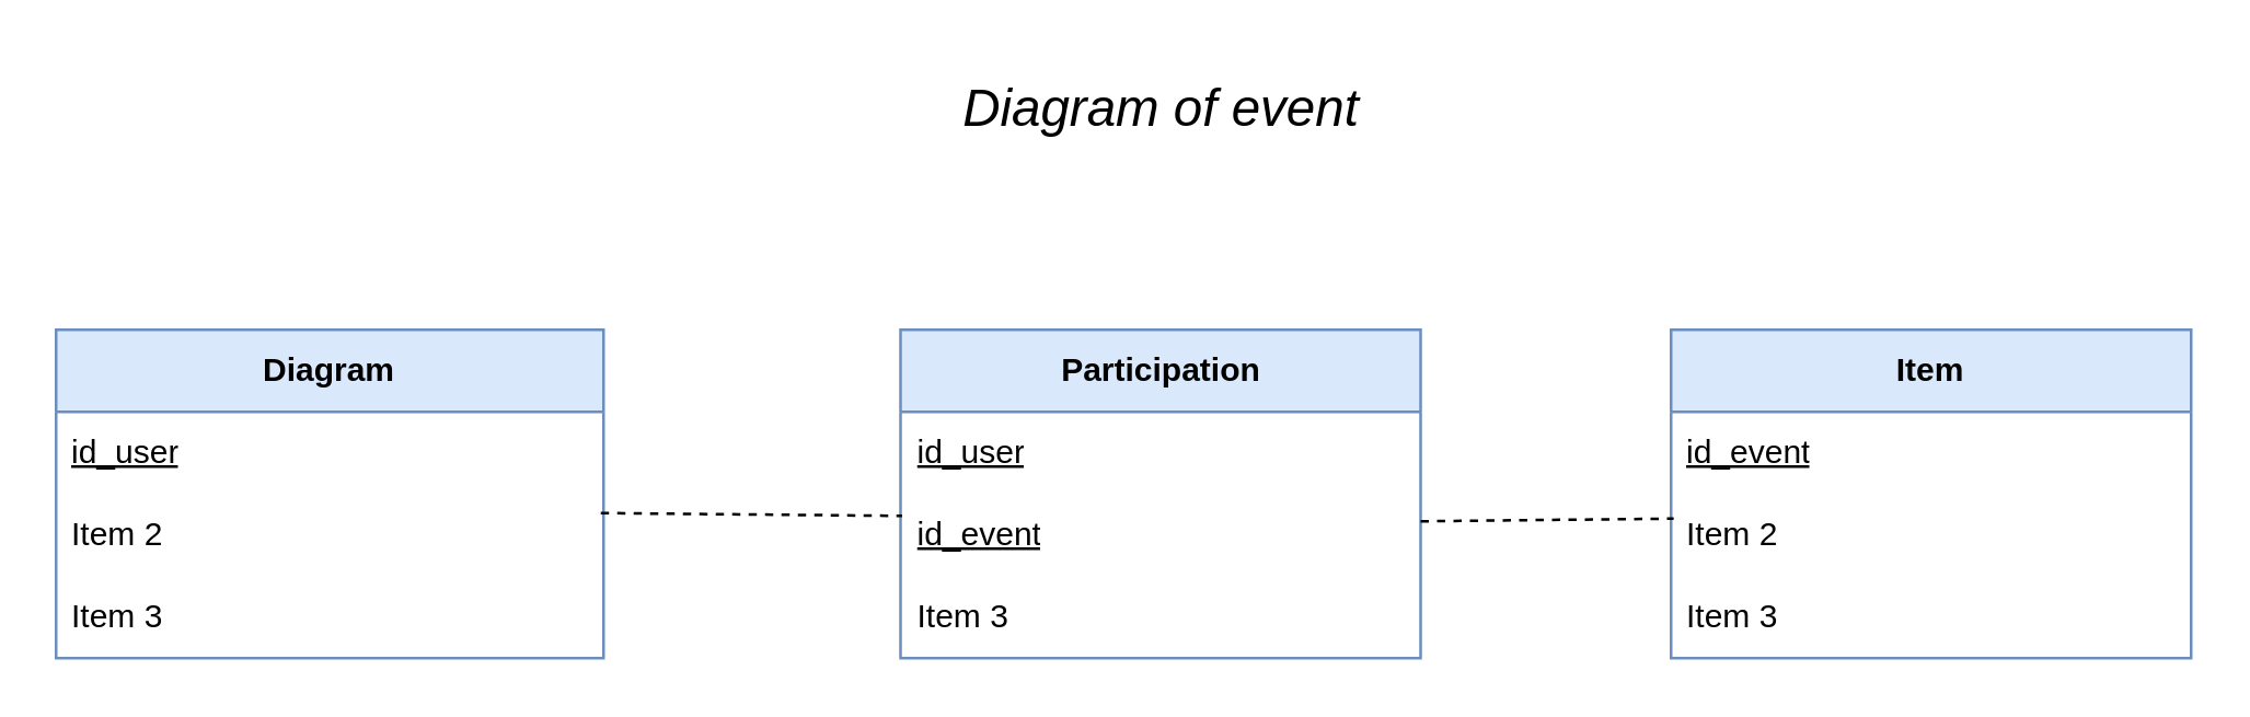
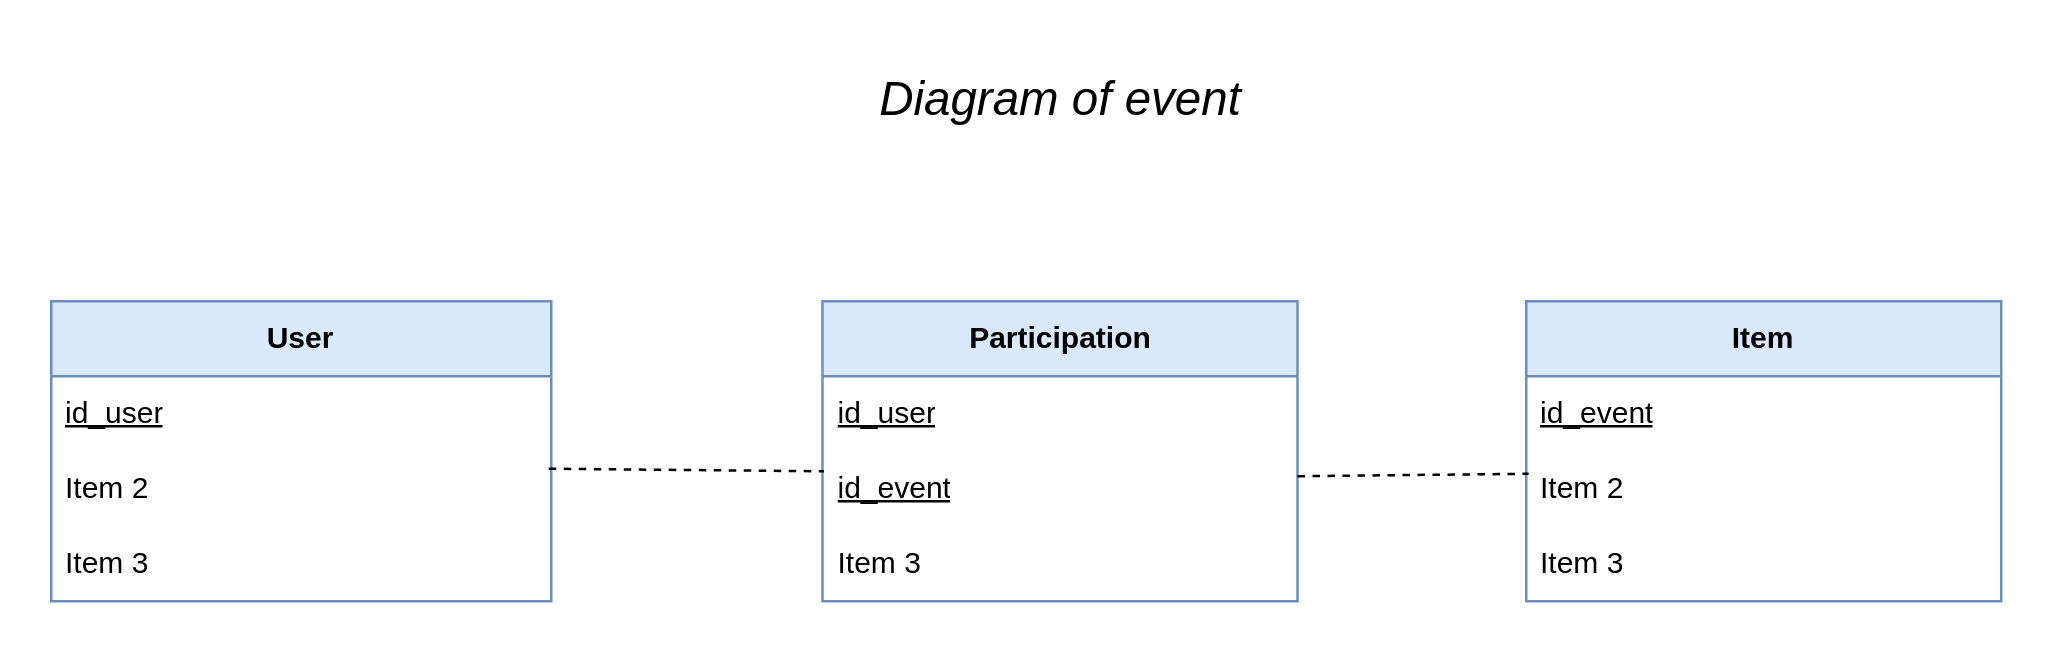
  <mxCell id="0" />
  <mxCell id="1" parent="0" />
- <mxCell id="2" value="&lt;b&gt;Diagram&lt;/b&gt;" style="swimlane;fontStyle=0;childLayout=stackLayout;horizontal=1;startSize=30;horizontalStack=0;resizeParent=1;resizeParentMax=0;resizeLast=0;collapsible=1;marginBottom=0;whiteSpace=wrap;html=1;fillColor=#dae8fc;strokeColor=#6c8ebf;" vertex="1" parent="1"><mxGeometry x="20" y="120" width="200" height="120" as="geometry" /></mxCell>
+ <mxCell id="2" value="&lt;b&gt;User&lt;/b&gt;" style="swimlane;fontStyle=0;childLayout=stackLayout;horizontal=1;startSize=30;horizontalStack=0;resizeParent=1;resizeParentMax=0;resizeLast=0;collapsible=1;marginBottom=0;whiteSpace=wrap;html=1;fillColor=#dae8fc;strokeColor=#6c8ebf;" vertex="1" parent="1"><mxGeometry x="20" y="120" width="200" height="120" as="geometry" /></mxCell>
  <mxCell id="3" value="&lt;u&gt;id_user&lt;/u&gt;" style="text;align=left;verticalAlign=middle;spacingLeft=4;spacingRight=4;overflow=hidden;points=[[0,0.5],[1,0.5]];portConstraint=eastwest;rotatable=0;whiteSpace=wrap;html=1;" vertex="1" parent="2"><mxGeometry y="30" width="200" height="30" as="geometry" /></mxCell>
  <mxCell id="4" value="Item 2" style="text;strokeColor=none;fillColor=none;align=left;verticalAlign=middle;spacingLeft=4;spacingRight=4;overflow=hidden;points=[[0,0.5],[1,0.5]];portConstraint=eastwest;rotatable=0;whiteSpace=wrap;html=1;" vertex="1" parent="2"><mxGeometry y="60" width="200" height="30" as="geometry" /></mxCell>
  <mxCell id="5" value="Item 3" style="text;strokeColor=none;fillColor=none;align=left;verticalAlign=middle;spacingLeft=4;spacingRight=4;overflow=hidden;points=[[0,0.5],[1,0.5]];portConstraint=eastwest;rotatable=0;whiteSpace=wrap;html=1;" vertex="1" parent="2"><mxGeometry y="90" width="200" height="30" as="geometry" /></mxCell>
  <mxCell id="6" value="&lt;b&gt;Item&lt;/b&gt;" style="swimlane;fontStyle=0;childLayout=stackLayout;horizontal=1;startSize=30;horizontalStack=0;resizeParent=1;resizeParentMax=0;resizeLast=0;collapsible=1;marginBottom=0;whiteSpace=wrap;html=1;fillColor=#dae8fc;strokeColor=#6c8ebf;" vertex="1" parent="1"><mxGeometry x="610" y="120" width="190" height="120" as="geometry" /></mxCell>
  <mxCell id="7" value="&lt;u&gt;id_event&lt;/u&gt;" style="text;align=left;verticalAlign=middle;spacingLeft=4;spacingRight=4;overflow=hidden;points=[[0,0.5],[1,0.5]];portConstraint=eastwest;rotatable=0;whiteSpace=wrap;html=1;" vertex="1" parent="6"><mxGeometry y="30" width="190" height="30" as="geometry" /></mxCell>
  <mxCell id="8" value="Item 2" style="text;strokeColor=none;fillColor=none;align=left;verticalAlign=middle;spacingLeft=4;spacingRight=4;overflow=hidden;points=[[0,0.5],[1,0.5]];portConstraint=eastwest;rotatable=0;whiteSpace=wrap;html=1;" vertex="1" parent="6"><mxGeometry y="60" width="190" height="30" as="geometry" /></mxCell>
  <mxCell id="9" value="Item 3" style="text;strokeColor=none;fillColor=none;align=left;verticalAlign=middle;spacingLeft=4;spacingRight=4;overflow=hidden;points=[[0,0.5],[1,0.5]];portConstraint=eastwest;rotatable=0;whiteSpace=wrap;html=1;" vertex="1" parent="6"><mxGeometry y="90" width="190" height="30" as="geometry" /></mxCell>
  <mxCell id="10" value="&lt;b&gt;Participation&lt;/b&gt;" style="swimlane;fontStyle=0;childLayout=stackLayout;horizontal=1;startSize=30;horizontalStack=0;resizeParent=1;resizeParentMax=0;resizeLast=0;collapsible=1;marginBottom=0;whiteSpace=wrap;html=1;fillColor=#dae8fc;strokeColor=#6c8ebf;" vertex="1" parent="1"><mxGeometry x="328.5" y="120" width="190" height="120" as="geometry" /></mxCell>
  <mxCell id="11" value="&lt;u&gt;id_user&lt;/u&gt;" style="text;align=left;verticalAlign=middle;spacingLeft=4;spacingRight=4;overflow=hidden;points=[[0,0.5],[1,0.5]];portConstraint=eastwest;rotatable=0;whiteSpace=wrap;html=1;" vertex="1" parent="10"><mxGeometry y="30" width="190" height="30" as="geometry" /></mxCell>
  <mxCell id="12" value="&lt;u&gt;id_event&lt;/u&gt;" style="text;strokeColor=none;fillColor=none;align=left;verticalAlign=middle;spacingLeft=4;spacingRight=4;overflow=hidden;points=[[0,0.5],[1,0.5]];portConstraint=eastwest;rotatable=0;whiteSpace=wrap;html=1;" vertex="1" parent="10"><mxGeometry y="60" width="190" height="30" as="geometry" /></mxCell>
  <mxCell id="13" value="Item 3" style="text;strokeColor=none;fillColor=none;align=left;verticalAlign=middle;spacingLeft=4;spacingRight=4;overflow=hidden;points=[[0,0.5],[1,0.5]];portConstraint=eastwest;rotatable=0;whiteSpace=wrap;html=1;" vertex="1" parent="10"><mxGeometry y="90" width="190" height="30" as="geometry" /></mxCell>
  <mxCell id="14" value="" style="endArrow=none;dashed=1;html=1;rounded=0;entryX=0.003;entryY=0.267;entryDx=0;entryDy=0;entryPerimeter=0;exitX=0.995;exitY=0.233;exitDx=0;exitDy=0;exitPerimeter=0;" edge="1" parent="1" source="4" target="12"><mxGeometry width="50" height="50" relative="1" as="geometry"><mxPoint x="220" y="190" as="sourcePoint" /><mxPoint x="270" y="140" as="targetPoint" /></mxGeometry></mxCell>
  <mxCell id="15" value="" style="endArrow=none;dashed=1;html=1;rounded=0;entryX=0.005;entryY=0.3;entryDx=0;entryDy=0;entryPerimeter=0;" edge="1" parent="1" target="8"><mxGeometry width="50" height="50" relative="1" as="geometry"><mxPoint x="518.5" y="190" as="sourcePoint" /><mxPoint x="600" y="190" as="targetPoint" /></mxGeometry></mxCell>
  <mxCell id="16" value="&lt;font style=&quot;font-size: 19px;&quot;&gt;&lt;i&gt;Diagram of event&lt;/i&gt;&lt;/font&gt;" style="text;html=1;align=center;verticalAlign=middle;whiteSpace=wrap;rounded=0;" vertex="1" parent="1"><mxGeometry x="254" y="20" width="340" height="40" as="geometry" /></mxCell>
